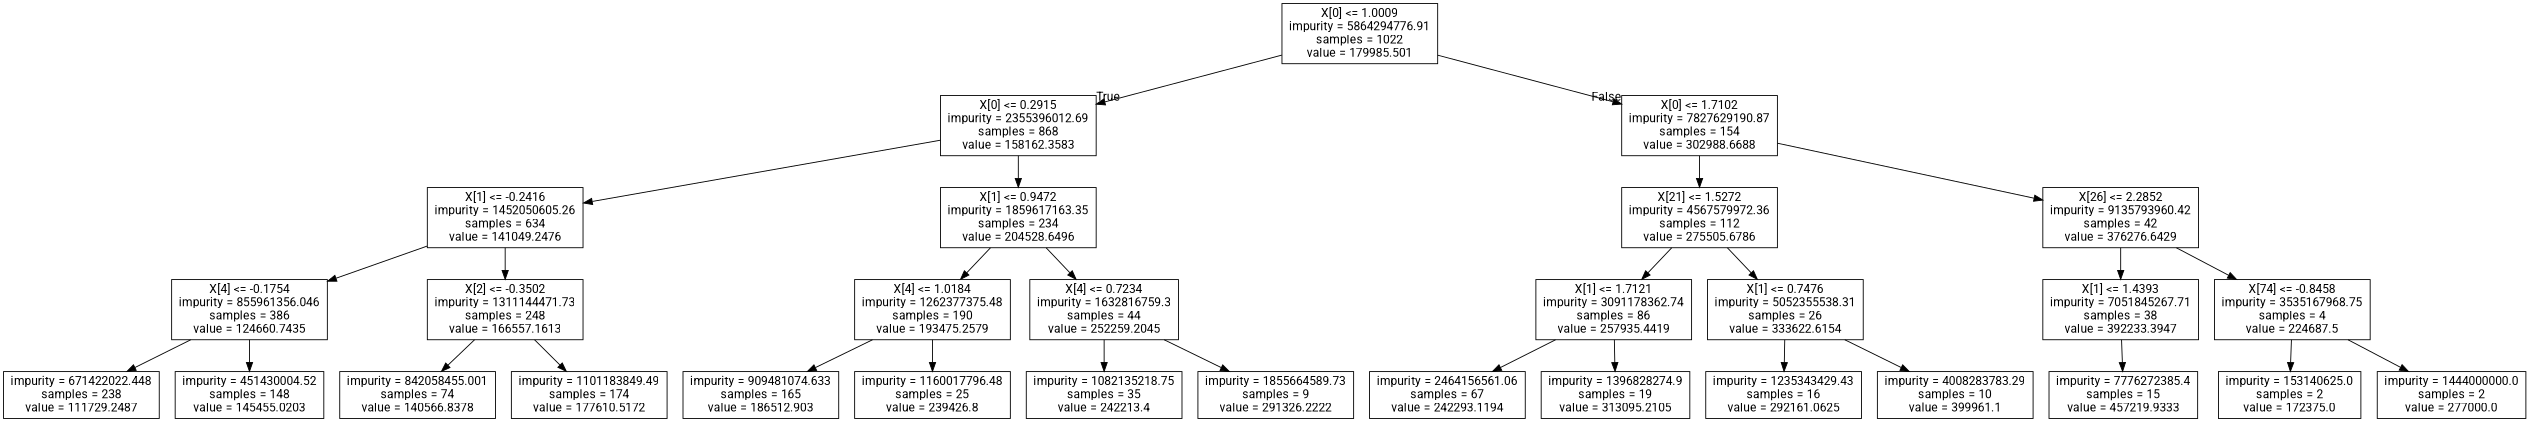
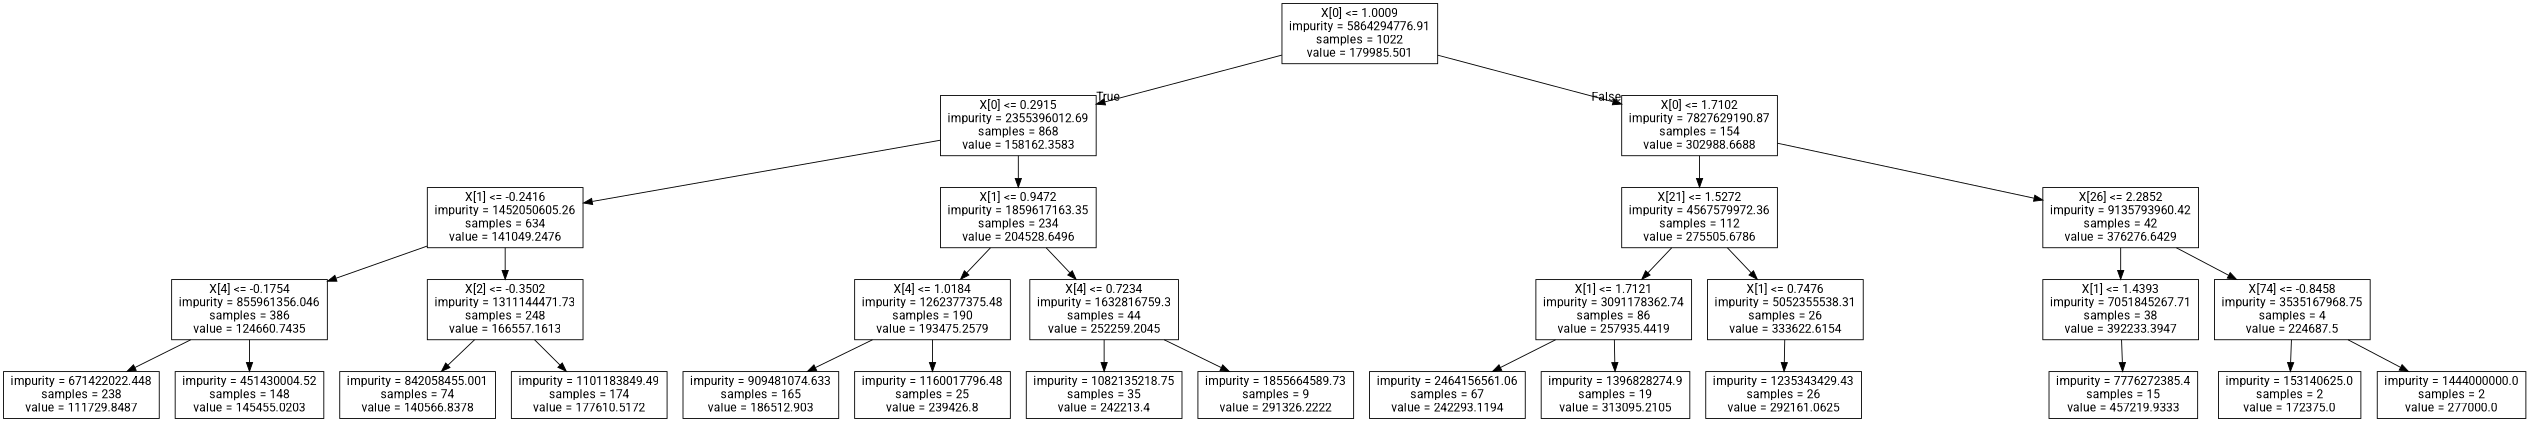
  digraph {
    fontname=Roboto
    node [fontname=Roboto shape=box]
    edge [fontname=Roboto]
    n1 [label="X[0] <= 1.0009\nimpurity = 5864294776.91\nsamples = 1022\nvalue = 179985.501"]
    n2 [label="X[0] <= 0.2915\nimpurity = 2355396012.69\nsamples = 868\nvalue = 158162.3583"]
    n3 [label="X[0] <= 1.7102\nimpurity = 7827629190.87\nsamples = 154\nvalue = 302988.6688"]
    n4 [label="X[1] <= -0.2416\nimpurity = 1452050605.26\nsamples = 634\nvalue = 141049.2476"]
    n5 [label="X[1] <= 0.9472\nimpurity = 1859617163.35\nsamples = 234\nvalue = 204528.6496"]
    n6 [label="X[21] <= 1.5272\nimpurity = 4567579972.36\nsamples = 112\nvalue = 275505.6786"]
    n7 [label="X[26] <= 2.2852\nimpurity = 9135793960.42\nsamples = 42\nvalue = 376276.6429"]
    n8 [label="X[4] <= -0.1754\nimpurity = 855961356.046\nsamples = 386\nvalue = 124660.7435"]
    n9 [label="X[2] <= -0.3502\nimpurity = 1311144471.73\nsamples = 248\nvalue = 166557.1613"]
    n10 [label="X[4] <= 1.0184\nimpurity = 1262377375.48\nsamples = 190\nvalue = 193475.2579"]
    n11 [label="X[4] <= 0.7234\nimpurity = 1632816759.3\nsamples = 44\nvalue = 252259.2045"]
-   n12 [label="impurity = 671422022.448\nsamples = 238\nvalue = 111729.2487"]
+   n12 [label="impurity = 671422022.448\nsamples = 238\nvalue = 111729.8487"]
    n13 [label="impurity = 451430004.52\nsamples = 148\nvalue = 145455.0203"]
    n14 [label="impurity = 842058455.001\nsamples = 74\nvalue = 140566.8378"]
    n15 [label="impurity = 1101183849.49\nsamples = 174\nvalue = 177610.5172"]
    n16 [label="impurity = 909481074.633\nsamples = 165\nvalue = 186512.903"]
    n17 [label="impurity = 1160017796.48\nsamples = 25\nvalue = 239426.8"]
    n18 [label="impurity = 1082135218.75\nsamples = 35\nvalue = 242213.4"]
    n19 [label="impurity = 1855664589.73\nsamples = 9\nvalue = 291326.2222"]
    n20 [label="X[1] <= 1.7121\nimpurity = 3091178362.74\nsamples = 86\nvalue = 257935.4419"]
    n21 [label="X[1] <= 0.7476\nimpurity = 5052355538.31\nsamples = 26\nvalue = 333622.6154"]
    n22 [label="X[1] <= 1.4393\nimpurity = 7051845267.71\nsamples = 38\nvalue = 392233.3947"]
    n23 [label="X[74] <= -0.8458\nimpurity = 3535167968.75\nsamples = 4\nvalue = 224687.5"]
    n24 [label="impurity = 2464156561.06\nsamples = 67\nvalue = 242293.1194"]
    n25 [label="impurity = 1396828274.9\nsamples = 19\nvalue = 313095.2105"]
-   n26 [label="impurity = 1235343429.43\nsamples = 16\nvalue = 292161.0625"]
-   n27 [label="impurity = 4008283783.29\nsamples = 10\nvalue = 399961.1"]
+   n26 [label="impurity = 1235343429.43\nsamples = 26\nvalue = 292161.0625"]
    n28 [label="impurity = 7776272385.4\nsamples = 15\nvalue = 457219.9333"]
    n29 [label="impurity = 153140625.0\nsamples = 2\nvalue = 172375.0"]
    n30 [label="impurity = 1444000000.0\nsamples = 2\nvalue = 277000.0"]
    n1 -> n2 [headlabel=True labelangle=45 labeldistance=2.5]
    n1 -> n3 [headlabel=False labelangle=-45 labeldistance=2.5]
    n2 -> n4
    n2 -> n5
    n3 -> n6
    n3 -> n7
    n4 -> n8
    n4 -> n9
    n5 -> n10
    n5 -> n11
    n6 -> n20
    n6 -> n21
    n7 -> n22
    n7 -> n23
    n8 -> n12
    n8 -> n13
    n9 -> n14
    n9 -> n15
    n10 -> n16
    n10 -> n17
    n11 -> n18
    n11 -> n19
    n20 -> n24
    n20 -> n25
    n21 -> n26
-   n21 -> n27
    n22 -> n28
    n23 -> n29
    n23 -> n30
  }
